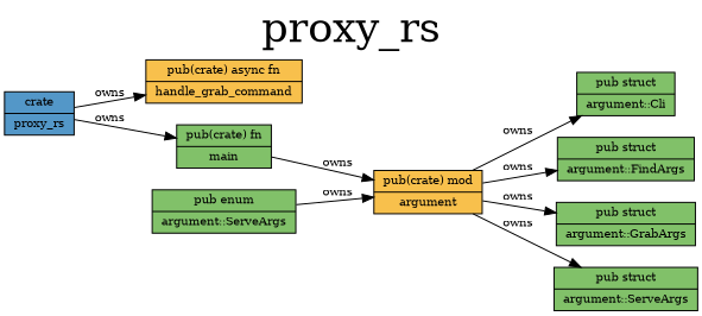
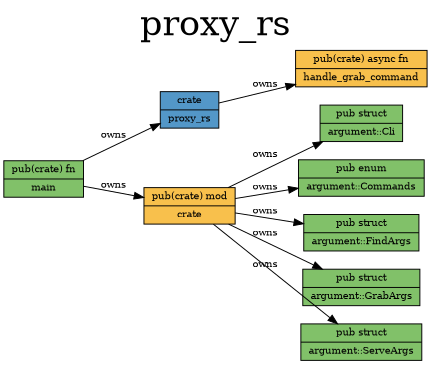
  digraph {
    fontname="DejaVu Serif"
    fontsize=36
    label=proxy_rs
    labelloc=t
    rankdir=LR
    splines=line
    node [fillcolor="#81c169" fontname="DejaVu Serif" fontsize=10 shape=record style=filled]
    edge [color="#000000" constraint=true fontname="DejaVu Serif" fontsize=10 style=solid]
    n1 [fillcolor="#5397c8" label="crate|proxy_rs"]
    n2 [fillcolor="#f8c04c" label="pub(crate) async fn|handle_grab_command"]
    n3 [label="pub(crate) fn|main"]
-   n4 [fillcolor="#f8c04c" label="pub(crate) mod|argument"]
+   n4 [fillcolor="#f8c04c" label="pub(crate) mod|crate"]
    n5 [label="pub struct|argument::Cli"]
-   n6 [label="pub enum|argument::ServeArgs"]
+   n6 [label="pub enum|argument::Commands"]
    n7 [label="pub struct|argument::FindArgs"]
    n8 [label="pub struct|argument::GrabArgs"]
    n9 [label="pub struct|argument::ServeArgs"]
    n1 -> n2 [label=owns]
-   n1 -> n3 [label=owns]
+   n3 -> n1 [label=owns]
    n3 -> n4 [label=owns]
    n4 -> n5 [label=owns]
-   n6 -> n4 [label=owns]
+   n4 -> n6 [label=owns]
    n4 -> n7 [label=owns]
    n4 -> n8 [label=owns]
    n4 -> n9 [label=owns]
  }
